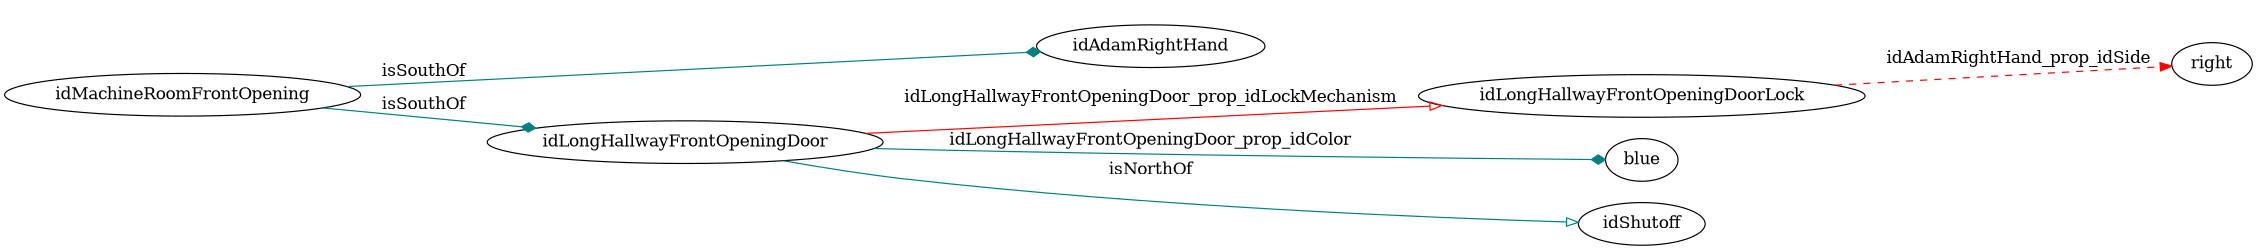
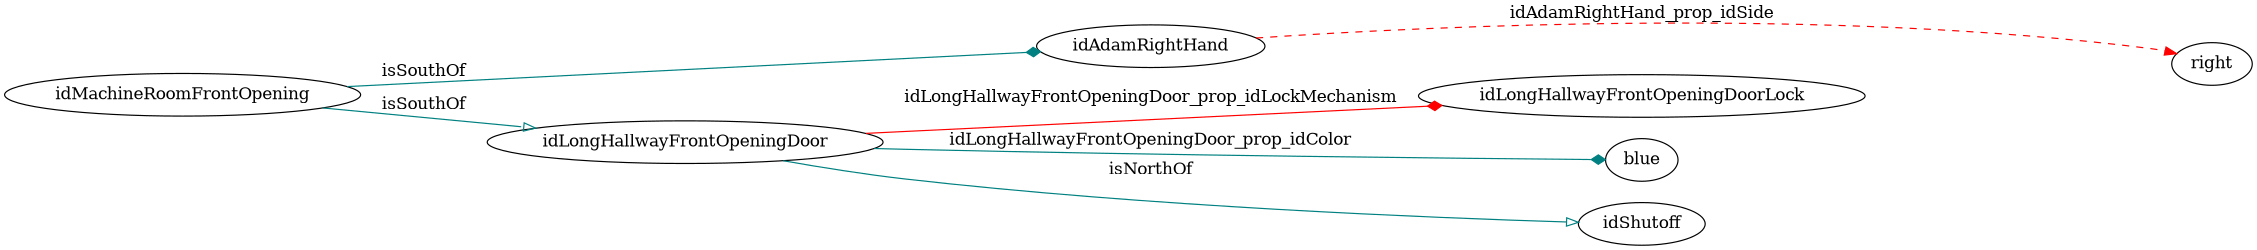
  strict digraph {
    rankdir=LR
    edge [arrowhead=diamond color=teal edge_type=relationship style=solid]
    idMachineRoomFrontOpening [node_type=entity_node root=root]
    idAdamRightHand
    idLongHallwayFrontOpeningDoor
    right
    idLongHallwayFrontOpeningDoorLock
    blue
    idShutoff
    idMachineRoomFrontOpening -> idAdamRightHand [label=isSouthOf]
-   idMachineRoomFrontOpening -> idLongHallwayFrontOpeningDoor [label=isSouthOf]
-   idLongHallwayFrontOpeningDoorLock -> right [arrowhead=normal color=red edge_type=property label=idAdamRightHand_prop_idSide style=dashed]
-   idLongHallwayFrontOpeningDoor -> idLongHallwayFrontOpeningDoorLock [arrowhead=onormal color=red edge_type=property label=idLongHallwayFrontOpeningDoor_prop_idLockMechanism]
+   idMachineRoomFrontOpening -> idLongHallwayFrontOpeningDoor [arrowhead=onormal label=isSouthOf]
+   idAdamRightHand -> right [arrowhead=normal color=red edge_type=property label=idAdamRightHand_prop_idSide style=dashed]
+   idLongHallwayFrontOpeningDoor -> idLongHallwayFrontOpeningDoorLock [color=red edge_type=property label=idLongHallwayFrontOpeningDoor_prop_idLockMechanism]
    idLongHallwayFrontOpeningDoor -> blue [edge_type=property label=idLongHallwayFrontOpeningDoor_prop_idColor]
    idLongHallwayFrontOpeningDoor -> idShutoff [arrowhead=onormal label=isNorthOf]
  }
